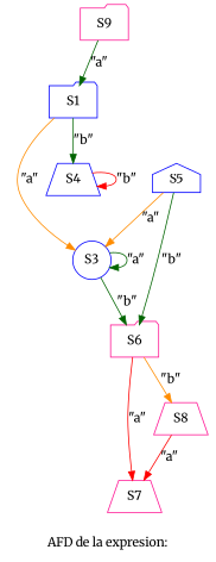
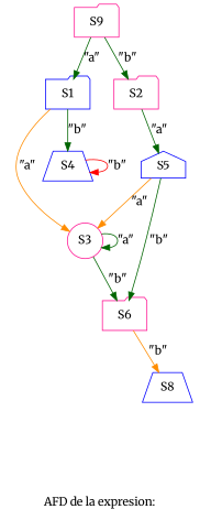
  digraph {
    fontname=Merriweather
    label="AFD de la expresion:"
    rankdir=TB
    node [color=blue fontname=Merriweather shape=folder]
    edge [color=darkgreen fontname=Merriweather]
    n1 [color=deeppink label=S9]
    n2 [label=S1]
-   n4 [label=S3 shape=circle]
+   n3 [color=deeppink label=S2]
+   n4 [color=deeppink label=S3 shape=circle]
    n5 [label=S4 shape=trapezium]
    n6 [label=S5 shape=house]
    n7 [color=deeppink label=S6]
-   n8 [color=deeppink label=S7 shape=trapezium]
-   n9 [color=deeppink label=S8 shape=trapezium]
+   n9 [label=S8 shape=trapezium]
    n1 -> n2 [label="\"a\""]
+   n1 -> n3 [label="\"b\""]
    n2 -> n4 [color=darkorange label="\"a\""]
    n2 -> n5 [label="\"b\""]
+   n3 -> n6 [label="\"a\""]
    n4 -> n4 [label="\"a\""]
    n4 -> n7 [label="\"b\""]
    n5 -> n5 [color=red label="\"b\""]
    n6 -> n4 [color=darkorange label="\"a\""]
    n6 -> n7 [label="\"b\""]
-   n7 -> n8 [color=red label="\"a\""]
    n7 -> n9 [color=darkorange label="\"b\""]
-   n9 -> n8 [color=red label="\"a\""]
  }
